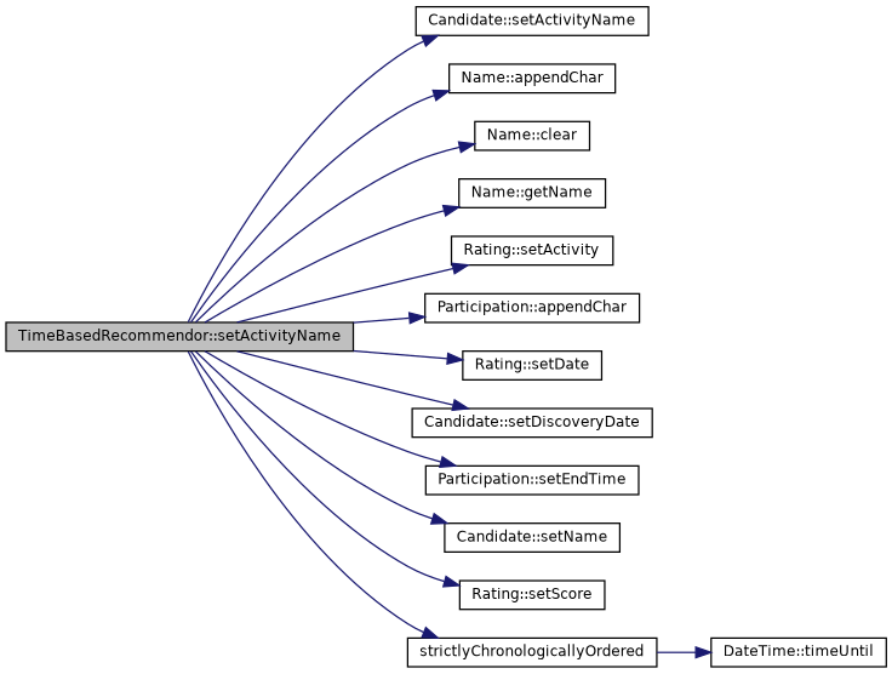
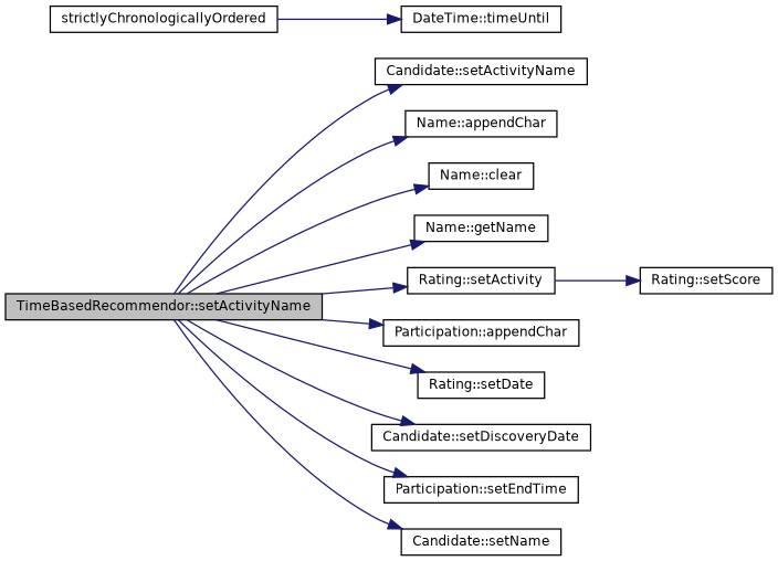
  digraph {
    rankdir=LR
    node [color=black fillcolor=white fontname=Helvetica fontsize=10 shape=record style=filled]
    edge [color=midnightblue fontname=Helvetica fontsize=10 labelfontname=Helvetica labelfontsize=10 style=solid]
    n1 [fillcolor=grey75 fontcolor=black height=0.2 label="TimeBasedRecommendor::setActivityName" width=0.4]
    n2 [height=0.2 label="Candidate::setActivityName" width=0.4]
    n3 [height=0.2 label="Name::appendChar" width=0.4]
    n4 [height=0.2 label="Name::clear" width=0.4]
    n5 [height=0.2 label="Name::getName" width=0.4]
    n6 [height=0.2 label="Rating::setActivity" width=0.4]
    n7 [height=0.2 label="Participation::appendChar" width=0.4]
    n8 [height=0.2 label="Rating::setDate" width=0.4]
    n9 [height=0.2 label="Candidate::setDiscoveryDate" width=0.4]
    n10 [height=0.2 label="Participation::setEndTime" width=0.4]
    n11 [height=0.2 label="Candidate::setName" width=0.4]
    n12 [height=0.2 label="Rating::setScore" width=0.4]
    n13 [height=0.2 label=strictlyChronologicallyOrdered width=0.4]
    n14 [height=0.2 label="DateTime::timeUntil" width=0.4]
    n1 -> n2
    n1 -> n3
    n1 -> n4
    n1 -> n5
    n1 -> n6
    n1 -> n7
    n1 -> n8
    n1 -> n9
    n1 -> n10
    n1 -> n11
-   n1 -> n12
-   n1 -> n13
+   n6 -> n12
    n13 -> n14
  }
